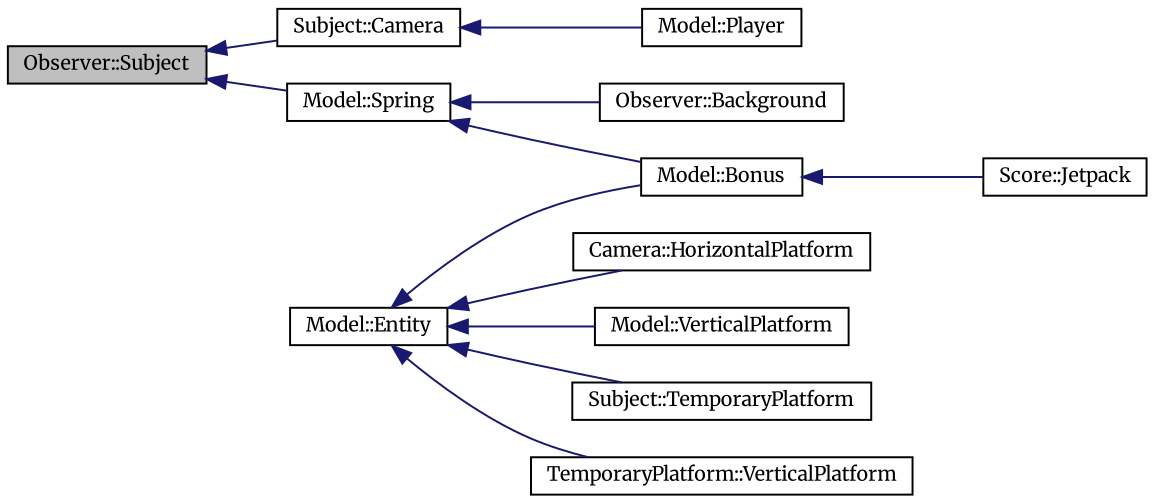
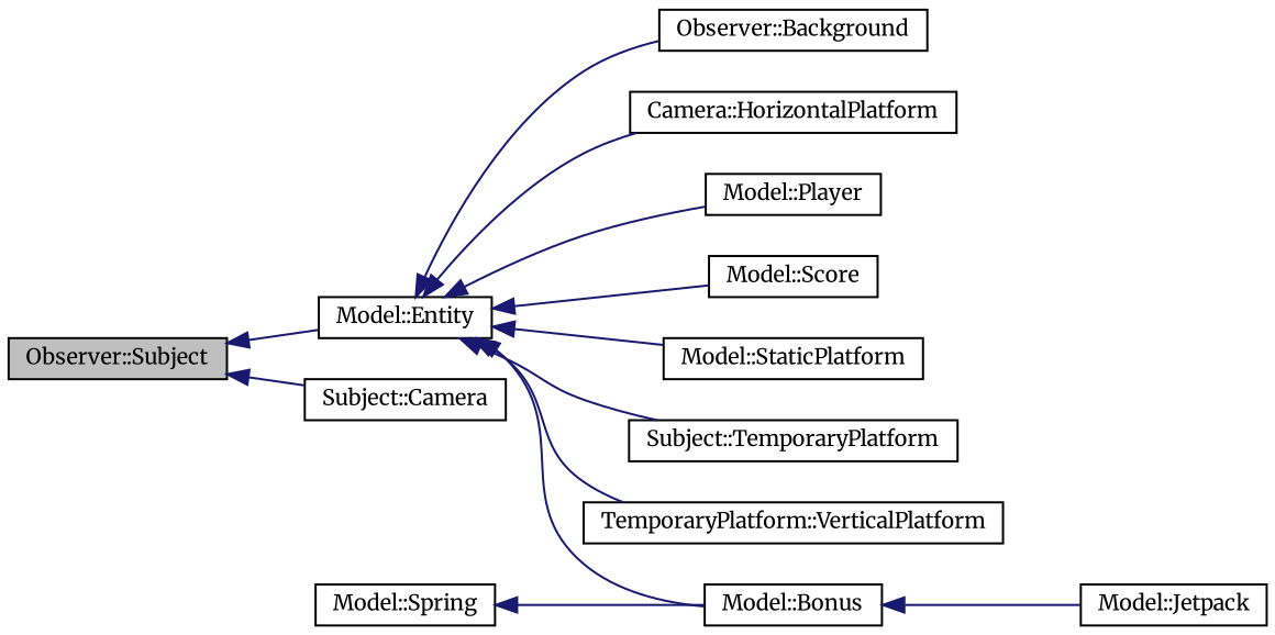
  digraph {
    fontname=Merriweather
    rankdir=LR
    node [color=black fontname=Merriweather fontsize=10 shape=record]
    edge [color=midnightblue dir=back fontname=Merriweather fontsize=10 labelfontname=Helvetica labelfontsize=10 style=solid]
    n1 [fillcolor=grey75 fontcolor=black height=0.2 label="Observer::Subject" style=filled width=0.4]
    n2 [height=0.2 label="Model::Entity" width=0.4]
    n3 [height=0.2 label="Subject::Camera" width=0.4]
    n4 [height=0.2 label="Observer::Background" width=0.4]
    n5 [height=0.2 label="Model::Bonus" width=0.4]
    n6 [height=0.2 label="Camera::HorizontalPlatform" width=0.4]
    n7 [height=0.2 label="Model::Player" width=0.4]
-   n8 [height=0.2 label="Model::VerticalPlatform" width=0.4]
+   n8 [height=0.2 label="Model::Score" width=0.4]
+   n9 [height=0.2 label="Model::StaticPlatform" width=0.4]
    n10 [height=0.2 label="Subject::TemporaryPlatform" width=0.4]
    n11 [height=0.2 label="TemporaryPlatform::VerticalPlatform" width=0.4]
-   n12 [height=0.2 label="Score::Jetpack" width=0.4]
+   n12 [height=0.2 label="Model::Jetpack" width=0.4]
    n13 [height=0.2 label="Model::Spring" width=0.4]
-   n1 -> n13
+   n1 -> n2
    n1 -> n3
-   n13 -> n4
+   n2 -> n4
    n2 -> n5
    n2 -> n6
-   n3 -> n7
+   n2 -> n7
    n2 -> n8
+   n2 -> n9
    n2 -> n10
    n2 -> n11
    n5 -> n12
    n13 -> n5
  }
